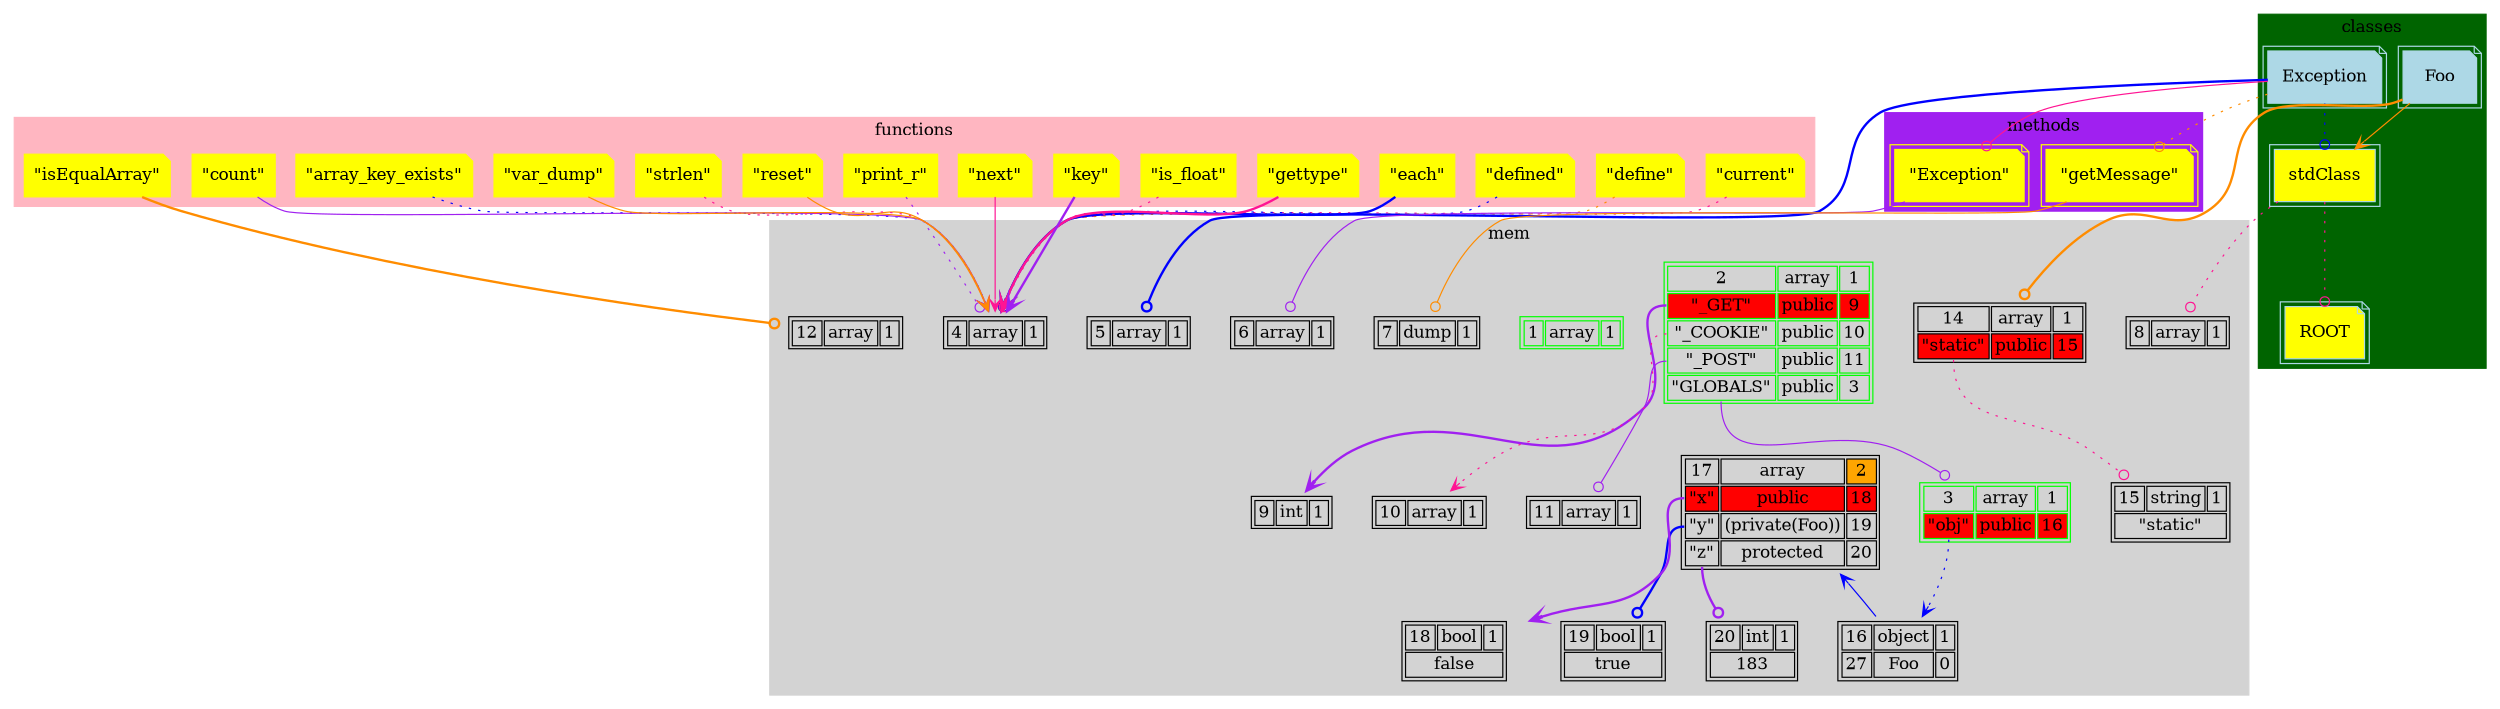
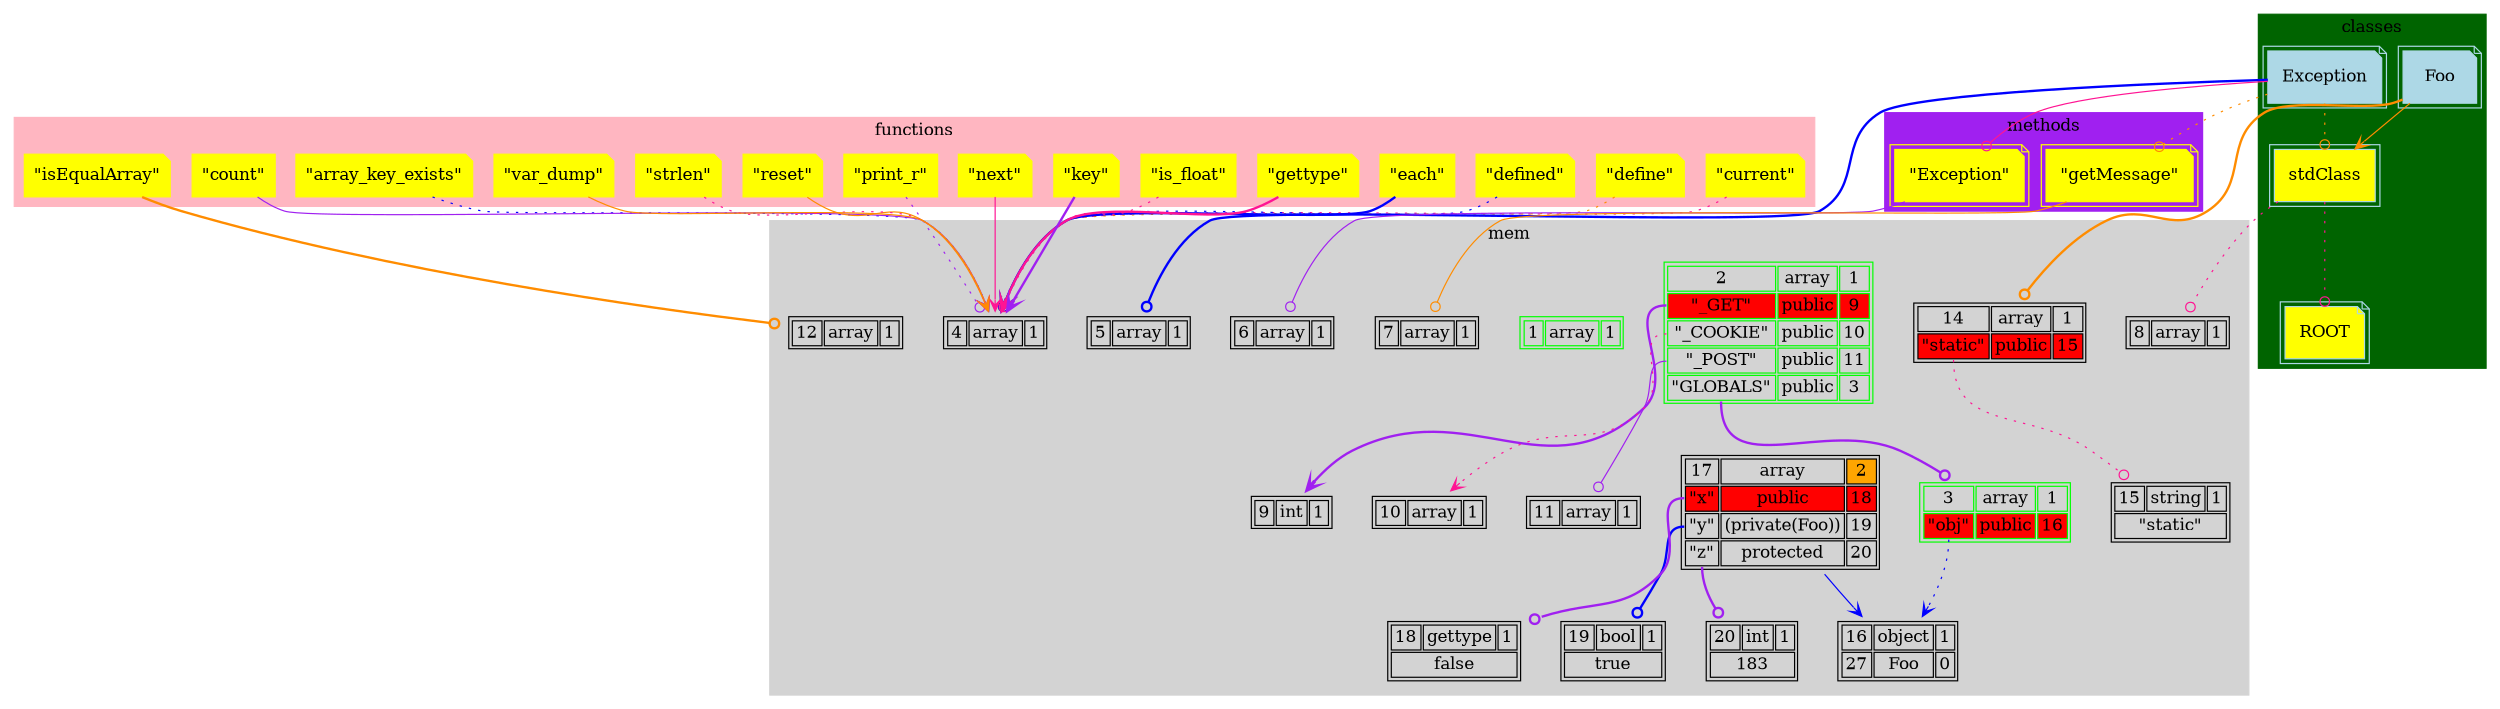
  digraph {
    node [shape=none color=yellow style=filled]
    edge [arrowhead=odot color=deeppink style=dotted]
    n1 [label=<<table> <tr><td>19</td><td>bool</td><td>1</td></tr> <tr><td COLSPAN="3">true</td></tr> </table>> color="" style=""]
    n2 [label=<<table> <tr><td>17</td><td>array</td><td bgcolor="orange" >2</td></tr> <tr><td port="x"  bgcolor="red">"x"</td><td bgcolor="red">public</td><td bgcolor="red">18</td></tr> <tr><td port="y" >"y"</td><td>(private(Foo))</td><td>19</td></tr> <tr><td port="z" >"z"</td><td>protected</td><td>20</td></tr> </table>> color="" style=""]
-   n3 [label=<<table> <tr><td>18</td><td>bool</td><td>1</td></tr> <tr><td COLSPAN="3">false</td></tr> </table>> color="" style=""]
+   n3 [label=<<table> <tr><td>18</td><td>gettype</td><td>1</td></tr> <tr><td COLSPAN="3">false</td></tr> </table>> color="" style=""]
    n4 [label=<<table> <tr><td>20</td><td>int</td><td>1</td></tr> <tr><td COLSPAN="3">183</td></tr> </table>> color="" style=""]
    n5 [label=<<table> <tr><td>15</td><td>string</td><td>1</td></tr> <tr><td COLSPAN="3">"static"</td></tr> </table>> color="" style=""]
    n6 [label=<<table> <tr><td>16</td><td>object</td><td>1</td></tr> <tr><td>27</td><td>Foo</td><td>0</td></tr> </table>> color="" style=""]
    n7 [label=<<table> <tr><td>14</td><td>array</td><td>1</td></tr> <tr><td port="static"  bgcolor="red">"static"</td><td bgcolor="red">public</td><td bgcolor="red">15</td></tr> </table>> color="" style=""]
    n8 [label=<<table> <tr><td>11</td><td>array</td><td>1</td></tr> </table>> color="" style=""]
    n9 [label=<<table> <tr><td>12</td><td>array</td><td>1</td></tr> </table>> color="" style=""]
    n10 [color=green label=<<table> <tr><td>3</td><td>array</td><td>1</td></tr> <tr><td port="obj"  bgcolor="red">"obj"</td><td bgcolor="red">public</td><td bgcolor="red">16</td></tr> </table>> style=""]
    n11 [color=green label=<<table> <tr><td>2</td><td>array</td><td>1</td></tr> <tr><td port="_GET"  bgcolor="red">"_GET"</td><td bgcolor="red">public</td><td bgcolor="red">9</td></tr> <tr><td port="_COOKIE" >"_COOKIE"</td><td>public</td><td>10</td></tr> <tr><td port="_POST" >"_POST"</td><td>public</td><td>11</td></tr> <tr><td port="GLOBALS" >"GLOBALS"</td><td>public</td><td>3</td></tr> </table>> style=""]
    n12 [label=<<table> <tr><td>9</td><td>int</td><td>1</td></tr> </table>> color="" style=""]
    n13 [label=<<table> <tr><td>10</td><td>array</td><td>1</td></tr> </table>> color="" style=""]
    n14 [color=green label=<<table> <tr><td>1</td><td>array</td><td>1</td></tr> </table>> style=""]
-   n15 [label=<<table> <tr><td>7</td><td>dump</td><td>1</td></tr> </table>> color="" style=""]
+   n15 [label=<<table> <tr><td>7</td><td>array</td><td>1</td></tr> </table>> color="" style=""]
    n16 [label=<<table> <tr><td>6</td><td>array</td><td>1</td></tr> </table>> color="" style=""]
    n17 [label=<<table> <tr><td>5</td><td>array</td><td>1</td></tr> </table>> color="" style=""]
    n18 [label=<<table> <tr><td>4</td><td>array</td><td>1</td></tr> </table>> color="" style=""]
    n19 [label=<<table> <tr><td>8</td><td>array</td><td>1</td></tr> </table>> color="" style=""]
    "\"array_key_exists\"" [shape=note]
    "\"count\"" [shape=box]
    "\"current\"" [shape=note]
    "\"define\"" [shape=note]
    "\"defined\"" [shape=note]
    "\"each\"" [shape=box]
    "\"gettype\"" [shape=note]
    "\"isEqualArray\"" [shape=note]
    "\"is_float\"" [shape=box]
    "\"key\"" [shape=note]
    "\"next\"" [shape=note]
    "\"print_r\"" [shape=box]
    "\"reset\"" [shape=note]
    "\"strlen\"" [shape=note]
    "\"var_dump\"" [shape=note]
    Exception [color=lightblue peripheries=2 shape=note]
    stdClass [color=lightblue fillcolor=yellow peripheries=2 shape=box]
    ROOT [color=lightblue fillcolor=yellow peripheries=2 shape=note]
    Foo [color=lightblue peripheries=2 shape=note]
    "\"Exception\"" [peripheries=2 shape=note]
    "\"getMessage\"" [peripheries=2 shape=note]
    subgraph cluster_1 {
      color=lightgrey
      label=mem
      style=filled
      n1
      n2
      n3
      n4
      n5
      n6
      n7
      n8
      n9
      n10
      n11
      n12
      n13
      n14
      n15
      n16
      n17
      n18
      n19
    }
    subgraph cluster_2 {
      color=lightpink
      label=functions
      style=filled
      "\"array_key_exists\""
      "\"count\""
      "\"current\""
      "\"define\""
      "\"defined\""
      "\"each\""
      "\"gettype\""
      "\"isEqualArray\""
      "\"is_float\""
      "\"key\""
      "\"next\""
      "\"print_r\""
      "\"reset\""
      "\"strlen\""
      "\"var_dump\""
    }
    subgraph cluster_3 {
      color=darkgreen
      label=classes
      style=filled
      Exception
      stdClass
      ROOT
      Foo
    }
    subgraph cluster_4 {
      color=purple
      label=methods
      style=filled
      "\"Exception\""
      "\"getMessage\""
    }
    n2 -> n1 [color=blue style=bold tailport=y]
-   n2 -> n3 [arrowhead=vee color=purple style=bold tailport=x]
+   n2 -> n3 [color=purple style=bold tailport=x]
    n2 -> n4 [color=purple style=bold tailport=z]
-   n6 -> n2 [arrowhead=vee color=blue style=solid]
+   n2 -> n6 [arrowhead=vee color=blue style=solid]
    n7 -> n5 [tailport=static]
    n10 -> n6 [arrowhead=vee color=blue tailport=obj]
    n11 -> n8 [color=purple style=solid tailport=_POST]
-   n11 -> n10 [color=purple style=solid tailport=GLOBALS]
+   n11 -> n10 [color=purple style=bold tailport=GLOBALS]
    n11 -> n12 [arrowhead=vee color=purple style=bold tailport=_GET]
    n11 -> n13 [arrowhead=vee tailport=_COOKIE]
    "\"array_key_exists\"" -> n18 [arrowhead=vee color=blue]
    "\"count\"" -> n18 [arrowhead=vee color=purple style=solid]
    "\"current\"" -> n18 [arrowhead=vee]
    "\"define\"" -> n18 [color=darkorange]
    "\"defined\"" -> n18 [color=blue]
    "\"each\"" -> n18 [arrowhead=vee color=blue style=bold]
    "\"gettype\"" -> n18 [arrowhead=vee style=bold]
    "\"isEqualArray\"" -> n9 [color=darkorange style=bold]
    "\"is_float\"" -> n18
    "\"key\"" -> n18 [arrowhead=vee color=purple style=bold]
    "\"next\"" -> n18 [arrowhead=vee style=solid]
    "\"print_r\"" -> n18 [color=purple]
    "\"reset\"" -> n18 [arrowhead=vee color=darkorange style=solid]
    "\"strlen\"" -> n18 [arrowhead=vee]
    "\"var_dump\"" -> n18 [arrowhead=vee color=darkorange style=solid]
    Exception -> n17 [color=blue style=bold]
-   Exception -> stdClass [color=blue]
+   Exception -> stdClass [color=darkorange]
    Exception -> "\"Exception\"" [style=solid]
    Exception -> "\"getMessage\"" [color=darkorange]
    stdClass -> n19
    stdClass -> ROOT
    Foo -> n7 [color=darkorange style=bold]
    Foo -> stdClass [arrowhead=vee color=darkorange style=solid]
    "\"Exception\"" -> n16 [color=purple style=solid]
    "\"getMessage\"" -> n15 [color=darkorange style=solid]
  }
